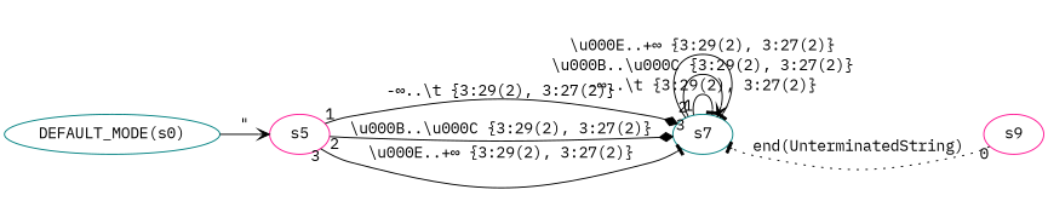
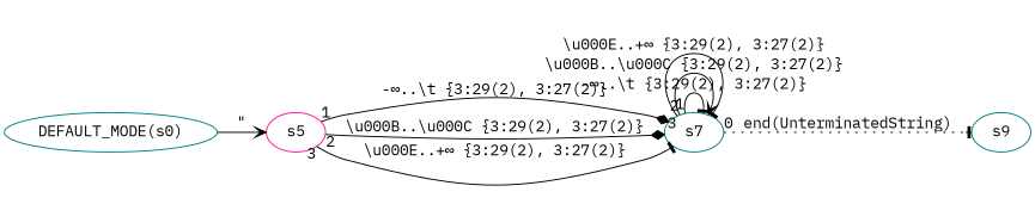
  digraph {
    fontname="IBM Plex Mono"
    rankdir=LR
    node [color=deeppink fontname="IBM Plex Mono"]
    edge [arrowhead=tee fontname="IBM Plex Mono" taillabel=1]
    s5
    "DEFAULT_MODE(s0)" [color=teal]
    s7 [color=teal]
-   s9
+   s9 [color=teal]
    s5 -> s7 [arrowhead=diamond label="-∞..\\t {3:29(2), 3:27(2)}"]
    s5 -> s7 [arrowhead=diamond label="\\u000B..\\u000C {3:29(2), 3:27(2)}" taillabel=2]
    s5 -> s7 [label="\\u000E..+∞ {3:29(2), 3:27(2)}" taillabel=3]
    "DEFAULT_MODE(s0)" -> s5 [arrowhead=vee label="\"" taillabel=""]
    s7 -> s7 [label="-∞..\\t {3:29(2), 3:27(2)}"]
    s7 -> s7 [arrowhead=vee label="\\u000B..\\u000C {3:29(2), 3:27(2)}" taillabel=2]
    s7 -> s7 [label="\\u000E..+∞ {3:29(2), 3:27(2)}" taillabel=3]
-   s9 -> s7 [label="end(UnterminatedString)" style=dotted taillabel=0]
+   s7 -> s9 [label="end(UnterminatedString)" style=dotted taillabel=0]
  }
